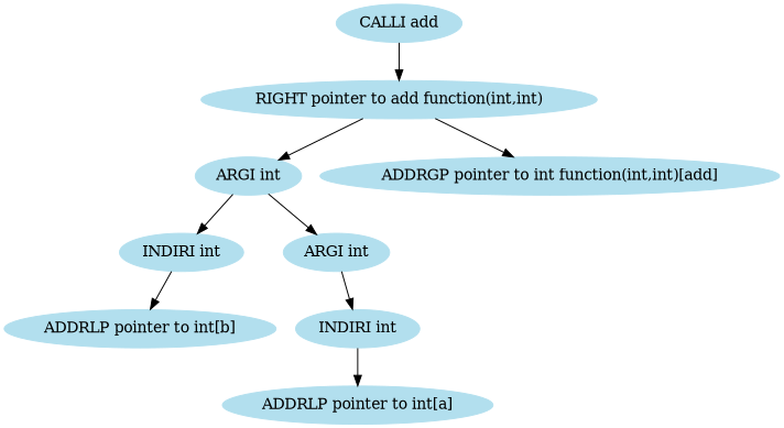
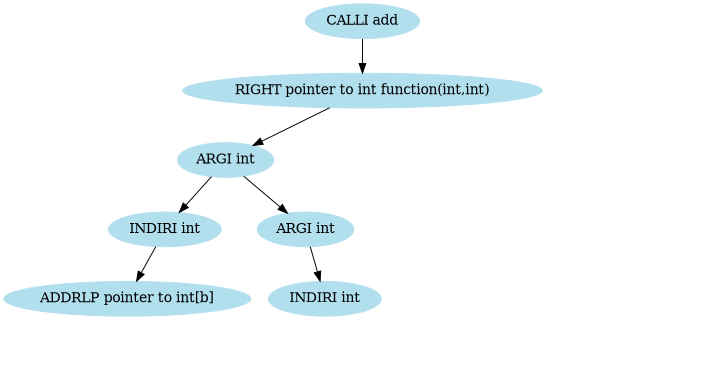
  digraph {
    node [color=lightblue2 style=filled]
    n1 [label="CALLI add"]
-   n2 [label="RIGHT pointer to add function(int,int)"]
+   n2 [label="RIGHT pointer to int function(int,int)"]
    n3 [label="ARGI int"]
-   n4 [label="ADDRGP pointer to int function(int,int)\[add\]"]
    n5 [label="INDIRI int"]
    n6 [label="ARGI int"]
    n7 [label="ADDRLP pointer to int\[b\]"]
    n8 [label="INDIRI int"]
-   n9 [label="ADDRLP pointer to int\[a\]"]
    n1 -> n2
    n2 -> n3
-   n2 -> n4
    n3 -> n5
    n3 -> n6
    n5 -> n7
    n6 -> n8
-   n8 -> n9
  }
